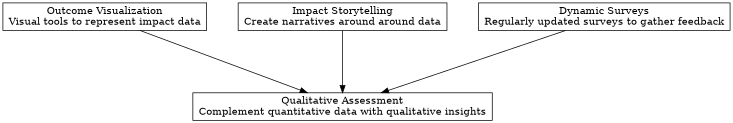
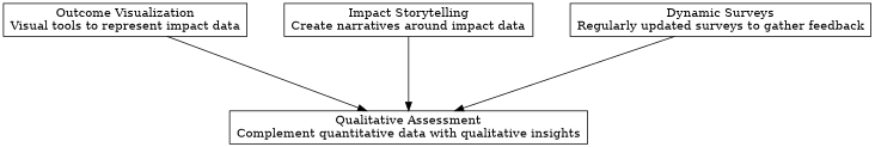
  digraph {
    nodesep=0.6
    rankdir=TB
    ranksep=1.2
    node [shape=box]
    n1 [label="Qualitative Assessment\nComplement quantitative data with qualitative insights"]
    n2 [label="Outcome Visualization\nVisual tools to represent impact data"]
-   n3 [label="Impact Storytelling\nCreate narratives around around data"]
+   n3 [label="Impact Storytelling\nCreate narratives around impact data"]
    n4 [label="Dynamic Surveys\nRegularly updated surveys to gather feedback"]
    n2 -> n1
    n3 -> n1
    n4 -> n1
  }
